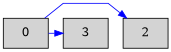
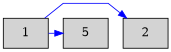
  digraph {
    splines=polyline
    node [shape=box style=filled]
    edge [color=blue]
-   n1 [label=0]
+   n1 [label=1]
    n2 [label=2]
-   n3 [label=3]
+   n3 [label=5]
    subgraph sub_1 {
      rank=same
      n1
      n2
      n3
    }
    n1 -> n2
    n1 -> n3
  }
